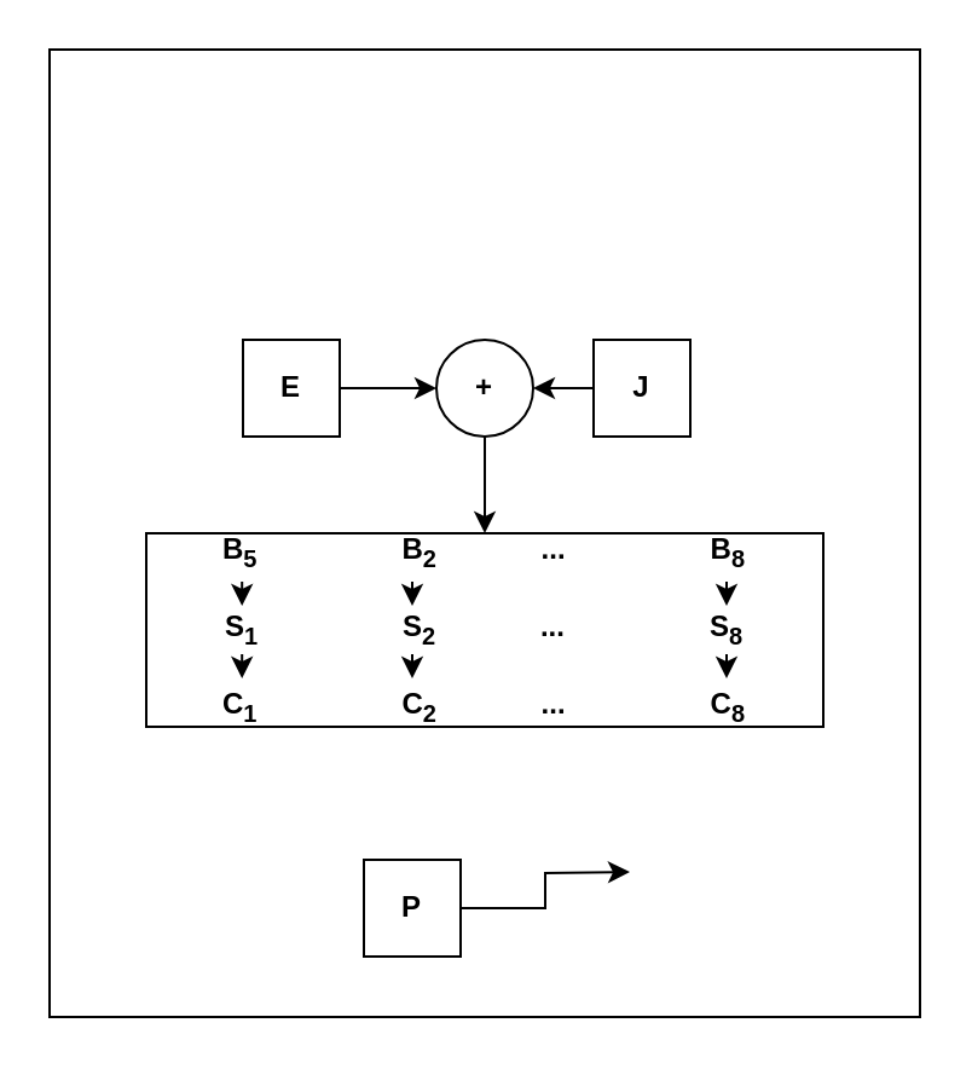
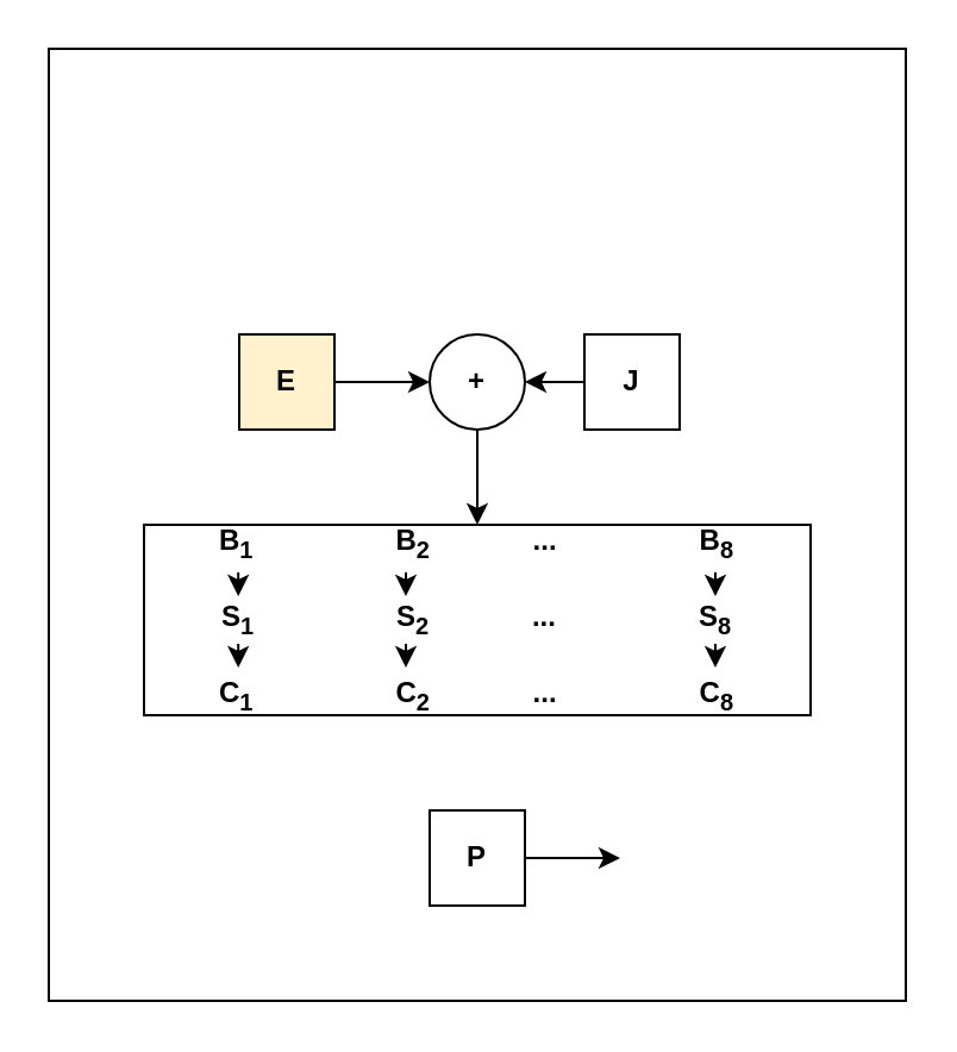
  <mxCell id="0" />
  <mxCell id="1" parent="0" />
  <mxCell id="2" value="" style="rounded=0;whiteSpace=wrap;html=1;" vertex="1" parent="1"><mxGeometry x="20" y="20" width="360" height="400" as="geometry" /></mxCell>
  <mxCell id="3" style="edgeStyle=orthogonalEdgeStyle;rounded=0;orthogonalLoop=1;jettySize=auto;html=1;entryX=0;entryY=0.5;entryDx=0;entryDy=0;fontStyle=1" edge="1" parent="1" source="4" target="11"><mxGeometry relative="1" as="geometry" /></mxCell>
- <mxCell id="4" value="E" style="rounded=0;whiteSpace=wrap;html=1;fontStyle=1" vertex="1" parent="1"><mxGeometry x="100" y="140" width="40" height="40" as="geometry" /></mxCell>
+ <mxCell id="4" value="E" style="rounded=0;whiteSpace=wrap;html=1;fontStyle=1;fillColor=#fff2cc;" vertex="1" parent="1"><mxGeometry x="100" y="140" width="40" height="40" as="geometry" /></mxCell>
  <mxCell id="5" style="edgeStyle=orthogonalEdgeStyle;rounded=0;orthogonalLoop=1;jettySize=auto;html=1;entryX=1;entryY=0.5;entryDx=0;entryDy=0;fontStyle=1" edge="1" parent="1" source="6" target="11"><mxGeometry relative="1" as="geometry" /></mxCell>
  <mxCell id="6" value="J" style="rounded=0;whiteSpace=wrap;html=1;fontStyle=1" vertex="1" parent="1"><mxGeometry x="245" y="140" width="40" height="40" as="geometry" /></mxCell>
- <mxCell id="7" value="&lt;div&gt;B&lt;sub&gt;5&lt;/sub&gt;&amp;nbsp;&amp;nbsp;&amp;nbsp;&amp;nbsp;&amp;nbsp; &amp;nbsp; &amp;nbsp; &amp;nbsp; &amp;nbsp; &amp;nbsp; &amp;nbsp; B&lt;sub&gt;2&lt;/sub&gt; &amp;nbsp; &amp;nbsp; &amp;nbsp;&amp;nbsp;&amp;nbsp;&amp;nbsp;&amp;nbsp;&amp;nbsp;&amp;nbsp; ... &amp;nbsp; &amp;nbsp; &amp;nbsp; &amp;nbsp; &amp;nbsp; &amp;nbsp; &amp;nbsp; &amp;nbsp;&amp;nbsp; B&lt;sub&gt;8&lt;/sub&gt;&lt;br&gt;&lt;/div&gt;&lt;div&gt;&lt;br&gt;&lt;/div&gt;&lt;div&gt;S&lt;sub&gt;1&lt;/sub&gt;&amp;nbsp;&amp;nbsp;&amp;nbsp;&amp;nbsp;&amp;nbsp; &amp;nbsp; &amp;nbsp; &amp;nbsp; &amp;nbsp; &amp;nbsp; &amp;nbsp; S&lt;sub&gt;2&lt;/sub&gt; &amp;nbsp; &amp;nbsp; &amp;nbsp;&amp;nbsp;&amp;nbsp;&amp;nbsp;&amp;nbsp;&amp;nbsp;&amp;nbsp; ... &amp;nbsp; &amp;nbsp; &amp;nbsp; &amp;nbsp; &amp;nbsp; &amp;nbsp; &amp;nbsp; &amp;nbsp;&amp;nbsp; S&lt;sub&gt;8&lt;/sub&gt;&lt;/div&gt;&lt;div&gt;&lt;br&gt;&lt;/div&gt;&lt;div&gt;C&lt;sub&gt;1&lt;/sub&gt;&amp;nbsp;&amp;nbsp;&amp;nbsp;&amp;nbsp;&amp;nbsp; &amp;nbsp; &amp;nbsp; &amp;nbsp; &amp;nbsp; &amp;nbsp; &amp;nbsp; C&lt;sub&gt;2&lt;/sub&gt; &amp;nbsp; &amp;nbsp; &amp;nbsp;&amp;nbsp;&amp;nbsp;&amp;nbsp;&amp;nbsp;&amp;nbsp;&amp;nbsp; ... &amp;nbsp; &amp;nbsp; &amp;nbsp; &amp;nbsp; &amp;nbsp; &amp;nbsp; &amp;nbsp; &amp;nbsp;&amp;nbsp; C&lt;sub&gt;8&lt;/sub&gt;&lt;/div&gt;" style="rounded=0;whiteSpace=wrap;html=1;fontStyle=1" vertex="1" parent="1"><mxGeometry y="220" width="280" height="80" as="geometry" x="60" /></mxCell>
+ <mxCell id="7" value="&lt;div&gt;B&lt;sub&gt;1&lt;/sub&gt;&amp;nbsp;&amp;nbsp;&amp;nbsp;&amp;nbsp;&amp;nbsp; &amp;nbsp; &amp;nbsp; &amp;nbsp; &amp;nbsp; &amp;nbsp; &amp;nbsp; B&lt;sub&gt;2&lt;/sub&gt; &amp;nbsp; &amp;nbsp; &amp;nbsp;&amp;nbsp;&amp;nbsp;&amp;nbsp;&amp;nbsp;&amp;nbsp;&amp;nbsp; ... &amp;nbsp; &amp;nbsp; &amp;nbsp; &amp;nbsp; &amp;nbsp; &amp;nbsp; &amp;nbsp; &amp;nbsp;&amp;nbsp; B&lt;sub&gt;8&lt;/sub&gt;&lt;br&gt;&lt;/div&gt;&lt;div&gt;&lt;br&gt;&lt;/div&gt;&lt;div&gt;S&lt;sub&gt;1&lt;/sub&gt;&amp;nbsp;&amp;nbsp;&amp;nbsp;&amp;nbsp;&amp;nbsp; &amp;nbsp; &amp;nbsp; &amp;nbsp; &amp;nbsp; &amp;nbsp; &amp;nbsp; S&lt;sub&gt;2&lt;/sub&gt; &amp;nbsp; &amp;nbsp; &amp;nbsp;&amp;nbsp;&amp;nbsp;&amp;nbsp;&amp;nbsp;&amp;nbsp;&amp;nbsp; ... &amp;nbsp; &amp;nbsp; &amp;nbsp; &amp;nbsp; &amp;nbsp; &amp;nbsp; &amp;nbsp; &amp;nbsp;&amp;nbsp; S&lt;sub&gt;8&lt;/sub&gt;&lt;/div&gt;&lt;div&gt;&lt;br&gt;&lt;/div&gt;&lt;div&gt;C&lt;sub&gt;1&lt;/sub&gt;&amp;nbsp;&amp;nbsp;&amp;nbsp;&amp;nbsp;&amp;nbsp; &amp;nbsp; &amp;nbsp; &amp;nbsp; &amp;nbsp; &amp;nbsp; &amp;nbsp; C&lt;sub&gt;2&lt;/sub&gt; &amp;nbsp; &amp;nbsp; &amp;nbsp;&amp;nbsp;&amp;nbsp;&amp;nbsp;&amp;nbsp;&amp;nbsp;&amp;nbsp; ... &amp;nbsp; &amp;nbsp; &amp;nbsp; &amp;nbsp; &amp;nbsp; &amp;nbsp; &amp;nbsp; &amp;nbsp;&amp;nbsp; C&lt;sub&gt;8&lt;/sub&gt;&lt;/div&gt;" style="rounded=0;whiteSpace=wrap;html=1;fontStyle=1" vertex="1" parent="1"><mxGeometry y="220" width="280" height="80" as="geometry" x="60" /></mxCell>
  <mxCell id="8" style="edgeStyle=orthogonalEdgeStyle;rounded=0;orthogonalLoop=1;jettySize=auto;html=1;fontStyle=1" edge="1" parent="1" source="9"><mxGeometry relative="1" as="geometry"><mxPoint x="260" y="360" as="targetPoint" /></mxGeometry></mxCell>
- <mxCell id="9" value="P" style="rounded=0;whiteSpace=wrap;html=1;fontStyle=1" vertex="1" parent="1"><mxGeometry x="150" y="355" width="40" height="40" as="geometry" /></mxCell>
+ <mxCell id="9" value="P" style="rounded=0;whiteSpace=wrap;html=1;fontStyle=1" vertex="1" parent="1"><mxGeometry x="180" y="340" width="40" height="40" as="geometry" /></mxCell>
  <mxCell id="10" style="edgeStyle=orthogonalEdgeStyle;rounded=0;orthogonalLoop=1;jettySize=auto;html=1;entryX=0.5;entryY=0;entryDx=0;entryDy=0;fontStyle=1" edge="1" parent="1" source="11" target="7"><mxGeometry relative="1" as="geometry" /></mxCell>
  <mxCell id="11" value="+" style="ellipse;whiteSpace=wrap;html=1;aspect=fixed;fontStyle=1" vertex="1" parent="1"><mxGeometry x="180" y="140" width="40" height="40" as="geometry" /></mxCell>
  <mxCell id="12" value="" style="endArrow=classic;html=1;rounded=0;" edge="1" parent="1"><mxGeometry x="1" y="-76" width="50" height="50" relative="1" as="geometry"><mxPoint x="99.6" y="270" as="sourcePoint" /><mxPoint x="99.6" y="280" as="targetPoint" /><mxPoint x="6" y="30" as="offset" /></mxGeometry></mxCell>
  <mxCell id="13" value="" style="endArrow=classic;html=1;rounded=0;" edge="1" parent="1"><mxGeometry x="1" y="-76" width="50" height="50" relative="1" as="geometry"><mxPoint x="99.6" y="240" as="sourcePoint" /><mxPoint x="99.6" y="250" as="targetPoint" /><mxPoint x="6" y="30" as="offset" /></mxGeometry></mxCell>
  <mxCell id="14" value="" style="endArrow=classic;html=1;rounded=0;" edge="1" parent="1"><mxGeometry x="1" y="-76" width="50" height="50" relative="1" as="geometry"><mxPoint x="170" y="240" as="sourcePoint" /><mxPoint x="170" y="250" as="targetPoint" /><mxPoint x="6" y="30" as="offset" /><Array as="points"><mxPoint x="170" y="240" /></Array></mxGeometry></mxCell>
  <mxCell id="15" value="" style="endArrow=classic;html=1;rounded=0;" edge="1" parent="1"><mxGeometry x="1" y="-76" width="50" height="50" relative="1" as="geometry"><mxPoint x="170" y="270" as="sourcePoint" /><mxPoint x="170" y="280" as="targetPoint" /><mxPoint x="6" y="30" as="offset" /></mxGeometry></mxCell>
  <mxCell id="16" value="" style="endArrow=classic;html=1;rounded=0;" edge="1" parent="1"><mxGeometry x="1" y="-76" width="50" height="50" relative="1" as="geometry"><mxPoint x="300" y="240" as="sourcePoint" /><mxPoint x="300" y="250" as="targetPoint" /><mxPoint x="6" y="30" as="offset" /></mxGeometry></mxCell>
  <mxCell id="17" value="" style="endArrow=classic;html=1;rounded=0;" edge="1" parent="1"><mxGeometry x="1" y="-76" width="50" height="50" relative="1" as="geometry"><mxPoint x="300" y="270" as="sourcePoint" /><mxPoint x="300" y="280" as="targetPoint" /><mxPoint x="6" y="30" as="offset" /></mxGeometry></mxCell>
